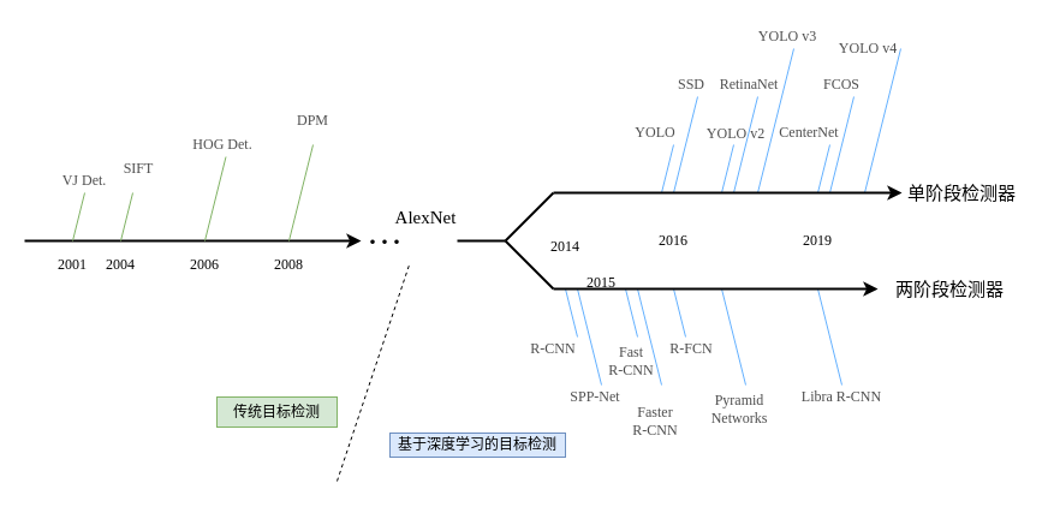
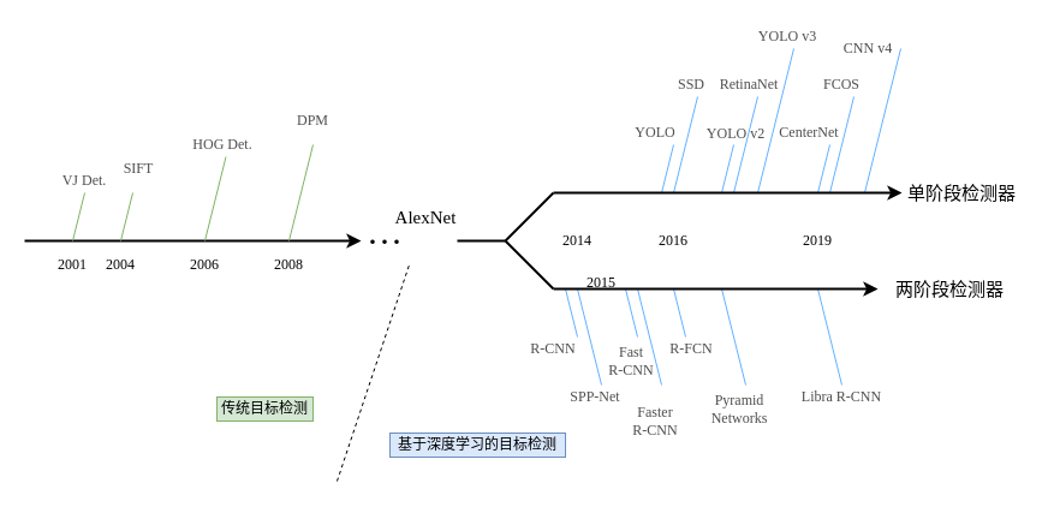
  <mxCell id="0" />
  <mxCell id="1" parent="0" />
  <mxCell id="2" value="" style="endArrow=none;html=1;strokeColor=#66B2FF;strokeWidth=1;fontSize=13;fontColor=#4D4D4D;fontFamily=Source Sans Pro;fontSource=https%3A%2F%2Ffonts.googleapis.com%2Fcss%3Ffamily%3DSource%2BSans%2BPro;" parent="1" edge="1"><mxGeometry width="50" height="50" relative="1" as="geometry"><mxPoint x="550" y="160" as="sourcePoint" /><mxPoint x="560" y="120" as="targetPoint" /></mxGeometry></mxCell>
  <mxCell id="3" value="" style="endArrow=none;html=1;strokeColor=#66B2FF;strokeWidth=1;fontSize=13;fontColor=#4D4D4D;fontFamily=Source Sans Pro;fontSource=https%3A%2F%2Ffonts.googleapis.com%2Fcss%3Ffamily%3DSource%2BSans%2BPro;" parent="1" edge="1"><mxGeometry width="50" height="50" relative="1" as="geometry"><mxPoint x="560" y="160" as="sourcePoint" /><mxPoint x="580" y="80" as="targetPoint" /></mxGeometry></mxCell>
  <mxCell id="4" value="" style="endArrow=none;html=1;strokeColor=#66B2FF;strokeWidth=1;fontSize=13;fontColor=#4D4D4D;fontFamily=Source Sans Pro;fontSource=https%3A%2F%2Ffonts.googleapis.com%2Fcss%3Ffamily%3DSource%2BSans%2BPro;" parent="1" edge="1"><mxGeometry width="50" height="50" relative="1" as="geometry"><mxPoint x="600" y="160" as="sourcePoint" /><mxPoint x="610" y="120" as="targetPoint" /></mxGeometry></mxCell>
  <mxCell id="5" value="" style="endArrow=none;html=1;strokeColor=#66B2FF;strokeWidth=1;fontSize=13;fontColor=#4D4D4D;fontFamily=Source Sans Pro;fontSource=https%3A%2F%2Ffonts.googleapis.com%2Fcss%3Ffamily%3DSource%2BSans%2BPro;" parent="1" edge="1"><mxGeometry width="50" height="50" relative="1" as="geometry"><mxPoint x="610" y="160" as="sourcePoint" /><mxPoint x="630" y="80" as="targetPoint" /></mxGeometry></mxCell>
  <mxCell id="6" value="" style="endArrow=none;html=1;strokeColor=#66B2FF;strokeWidth=1;fontSize=13;fontColor=#4D4D4D;fontFamily=Source Sans Pro;fontSource=https%3A%2F%2Ffonts.googleapis.com%2Fcss%3Ffamily%3DSource%2BSans%2BPro;" parent="1" edge="1"><mxGeometry width="50" height="50" relative="1" as="geometry"><mxPoint x="630" y="160" as="sourcePoint" /><mxPoint x="660" y="40" as="targetPoint" /></mxGeometry></mxCell>
  <mxCell id="7" value="" style="endArrow=none;html=1;strokeColor=#66B2FF;strokeWidth=1;fontSize=13;fontColor=#4D4D4D;fontFamily=Source Sans Pro;fontSource=https%3A%2F%2Ffonts.googleapis.com%2Fcss%3Ffamily%3DSource%2BSans%2BPro;" parent="1" edge="1"><mxGeometry width="50" height="50" relative="1" as="geometry"><mxPoint x="680" y="160" as="sourcePoint" /><mxPoint x="690" y="120" as="targetPoint" /></mxGeometry></mxCell>
  <mxCell id="8" value="" style="endArrow=none;html=1;strokeColor=#66B2FF;strokeWidth=1;fontSize=13;fontColor=#4D4D4D;fontFamily=Source Sans Pro;fontSource=https%3A%2F%2Ffonts.googleapis.com%2Fcss%3Ffamily%3DSource%2BSans%2BPro;" parent="1" edge="1"><mxGeometry width="50" height="50" relative="1" as="geometry"><mxPoint x="690" y="160" as="sourcePoint" /><mxPoint x="710" y="80" as="targetPoint" /></mxGeometry></mxCell>
  <mxCell id="9" value="" style="endArrow=none;html=1;strokeColor=#66B2FF;strokeWidth=1;fontSize=13;fontColor=#4D4D4D;fontFamily=Source Sans Pro;fontSource=https%3A%2F%2Ffonts.googleapis.com%2Fcss%3Ffamily%3DSource%2BSans%2BPro;" parent="1" edge="1"><mxGeometry width="50" height="50" relative="1" as="geometry"><mxPoint x="719" y="160" as="sourcePoint" /><mxPoint x="749" y="40" as="targetPoint" /></mxGeometry></mxCell>
  <mxCell id="10" value="" style="endArrow=none;html=1;strokeWidth=1;fontSize=30;strokeColor=#66B2FF;fontFamily=Source Sans Pro;fontSource=https%3A%2F%2Ffonts.googleapis.com%2Fcss%3Ffamily%3DSource%2BSans%2BPro;" parent="1" edge="1"><mxGeometry width="50" height="50" relative="1" as="geometry"><mxPoint x="500" y="320" as="sourcePoint" /><mxPoint x="480" y="240" as="targetPoint" /></mxGeometry></mxCell>
  <mxCell id="11" value="" style="endArrow=none;html=1;strokeWidth=1;fontSize=30;strokeColor=#66B2FF;fontFamily=Source Sans Pro;fontSource=https%3A%2F%2Ffonts.googleapis.com%2Fcss%3Ffamily%3DSource%2BSans%2BPro;" parent="1" edge="1"><mxGeometry width="50" height="50" relative="1" as="geometry"><mxPoint x="480" y="280" as="sourcePoint" /><mxPoint x="470" y="240" as="targetPoint" /></mxGeometry></mxCell>
  <mxCell id="12" value="" style="endArrow=none;html=1;strokeWidth=1;fontSize=30;strokeColor=#66B2FF;fontFamily=Source Sans Pro;fontSource=https%3A%2F%2Ffonts.googleapis.com%2Fcss%3Ffamily%3DSource%2BSans%2BPro;" parent="1" edge="1"><mxGeometry width="50" height="50" relative="1" as="geometry"><mxPoint x="550" y="320" as="sourcePoint" /><mxPoint x="530" y="240" as="targetPoint" /></mxGeometry></mxCell>
  <mxCell id="13" value="" style="endArrow=none;html=1;strokeWidth=1;fontSize=30;strokeColor=#66B2FF;fontFamily=Source Sans Pro;fontSource=https%3A%2F%2Ffonts.googleapis.com%2Fcss%3Ffamily%3DSource%2BSans%2BPro;" parent="1" edge="1"><mxGeometry width="50" height="50" relative="1" as="geometry"><mxPoint x="530" y="280" as="sourcePoint" /><mxPoint x="520" y="240" as="targetPoint" /></mxGeometry></mxCell>
  <mxCell id="14" value="" style="endArrow=none;html=1;strokeWidth=1;fontSize=30;strokeColor=#66B2FF;fontFamily=Source Sans Pro;fontSource=https%3A%2F%2Ffonts.googleapis.com%2Fcss%3Ffamily%3DSource%2BSans%2BPro;" parent="1" edge="1"><mxGeometry width="50" height="50" relative="1" as="geometry"><mxPoint x="570" y="280" as="sourcePoint" /><mxPoint x="560" y="240" as="targetPoint" /></mxGeometry></mxCell>
  <mxCell id="15" value="" style="endArrow=none;html=1;strokeWidth=1;fontSize=30;strokeColor=#66B2FF;fontFamily=Source Sans Pro;fontSource=https%3A%2F%2Ffonts.googleapis.com%2Fcss%3Ffamily%3DSource%2BSans%2BPro;" parent="1" edge="1"><mxGeometry width="50" height="50" relative="1" as="geometry"><mxPoint x="620" y="320" as="sourcePoint" /><mxPoint x="600" y="240" as="targetPoint" /></mxGeometry></mxCell>
  <mxCell id="16" value="" style="endArrow=none;html=1;strokeWidth=1;fontSize=30;strokeColor=#66B2FF;fontFamily=Source Sans Pro;fontSource=https%3A%2F%2Ffonts.googleapis.com%2Fcss%3Ffamily%3DSource%2BSans%2BPro;" parent="1" edge="1"><mxGeometry width="50" height="50" relative="1" as="geometry"><mxPoint x="700" y="320" as="sourcePoint" /><mxPoint x="680" y="240" as="targetPoint" /></mxGeometry></mxCell>
  <mxCell id="17" value="" style="endArrow=classic;html=1;fontSize=12;strokeWidth=2;fontFamily=Source Sans Pro;fontSource=https%3A%2F%2Ffonts.googleapis.com%2Fcss%3Ffamily%3DSource%2BSans%2BPro;" parent="1" edge="1"><mxGeometry width="50" height="50" relative="1" as="geometry"><mxPoint x="20" y="200" as="sourcePoint" /><mxPoint x="300" y="200" as="targetPoint" /></mxGeometry></mxCell>
  <mxCell id="18" value="" style="endArrow=none;html=1;fontSize=12;strokeWidth=2;fontFamily=Source Sans Pro;fontSource=https%3A%2F%2Ffonts.googleapis.com%2Fcss%3Ffamily%3DSource%2BSans%2BPro;" parent="1" edge="1"><mxGeometry width="50" height="50" relative="1" as="geometry"><mxPoint x="380" y="200" as="sourcePoint" /><mxPoint x="420" y="200" as="targetPoint" /></mxGeometry></mxCell>
  <mxCell id="19" value="" style="endArrow=none;html=1;fontSize=12;strokeWidth=2;fontFamily=Source Sans Pro;fontSource=https%3A%2F%2Ffonts.googleapis.com%2Fcss%3Ffamily%3DSource%2BSans%2BPro;" parent="1" edge="1"><mxGeometry width="50" height="50" relative="1" as="geometry"><mxPoint x="420" y="200" as="sourcePoint" /><mxPoint x="460" y="160" as="targetPoint" /></mxGeometry></mxCell>
  <mxCell id="20" value="" style="endArrow=none;html=1;fontSize=12;strokeWidth=2;fontFamily=Source Sans Pro;fontSource=https%3A%2F%2Ffonts.googleapis.com%2Fcss%3Ffamily%3DSource%2BSans%2BPro;" parent="1" edge="1"><mxGeometry width="50" height="50" relative="1" as="geometry"><mxPoint x="420" y="200" as="sourcePoint" /><mxPoint x="460" y="240" as="targetPoint" /></mxGeometry></mxCell>
  <mxCell id="21" value="" style="endArrow=classic;html=1;fontSize=12;strokeWidth=2;fontFamily=Source Sans Pro;fontSource=https%3A%2F%2Ffonts.googleapis.com%2Fcss%3Ffamily%3DSource%2BSans%2BPro;" parent="1" edge="1"><mxGeometry width="50" height="50" relative="1" as="geometry"><mxPoint x="460" y="160" as="sourcePoint" /><mxPoint x="750" y="160" as="targetPoint" /></mxGeometry></mxCell>
  <mxCell id="22" value="" style="endArrow=classic;html=1;fontSize=12;strokeWidth=2;fontFamily=Source Sans Pro;fontSource=https%3A%2F%2Ffonts.googleapis.com%2Fcss%3Ffamily%3DSource%2BSans%2BPro;" parent="1" edge="1"><mxGeometry width="50" height="50" relative="1" as="geometry"><mxPoint x="460" y="240" as="sourcePoint" /><mxPoint x="730" y="240" as="targetPoint" /></mxGeometry></mxCell>
  <mxCell id="23" value="2001" style="text;html=1;strokeColor=none;fillColor=none;align=center;verticalAlign=middle;whiteSpace=wrap;rounded=0;fontSize=12;strokeWidth=2;fontFamily=Source Sans Pro;fontSource=https%3A%2F%2Ffonts.googleapis.com%2Fcss%3Ffamily%3DSource%2BSans%2BPro;" parent="1" vertex="1"><mxGeometry x="40" y="210" width="40" height="20" as="geometry" /></mxCell>
  <mxCell id="24" value="2004" style="text;html=1;strokeColor=none;fillColor=none;align=center;verticalAlign=middle;whiteSpace=wrap;rounded=0;fontSize=12;strokeWidth=2;fontFamily=Source Sans Pro;fontSource=https%3A%2F%2Ffonts.googleapis.com%2Fcss%3Ffamily%3DSource%2BSans%2BPro;" parent="1" vertex="1"><mxGeometry x="80" y="210" width="40" height="20" as="geometry" /></mxCell>
  <mxCell id="25" value="2006" style="text;html=1;strokeColor=none;fillColor=none;align=center;verticalAlign=middle;whiteSpace=wrap;rounded=0;fontSize=12;strokeWidth=2;fontFamily=Source Sans Pro;fontSource=https%3A%2F%2Ffonts.googleapis.com%2Fcss%3Ffamily%3DSource%2BSans%2BPro;" parent="1" vertex="1"><mxGeometry x="150" y="210" width="40" height="20" as="geometry" /></mxCell>
  <mxCell id="26" value="2008" style="text;html=1;strokeColor=none;fillColor=none;align=center;verticalAlign=middle;whiteSpace=wrap;rounded=0;fontSize=12;strokeWidth=2;fontFamily=Source Sans Pro;fontSource=https%3A%2F%2Ffonts.googleapis.com%2Fcss%3Ffamily%3DSource%2BSans%2BPro;" parent="1" vertex="1"><mxGeometry x="220" y="210" width="40" height="20" as="geometry" /></mxCell>
  <mxCell id="27" value="" style="endArrow=none;html=1;fontSize=12;strokeWidth=1;fontColor=#4D4D4D;fontFamily=Source Sans Pro;fontSource=https%3A%2F%2Ffonts.googleapis.com%2Fcss%3Ffamily%3DSource%2BSans%2BPro;fillColor=#d5e8d4;strokeColor=#82b366;" parent="1" edge="1"><mxGeometry width="50" height="50" relative="1" as="geometry"><mxPoint x="60" y="200" as="sourcePoint" /><mxPoint x="70" y="160" as="targetPoint" /></mxGeometry></mxCell>
  <mxCell id="28" value="" style="endArrow=none;html=1;fontSize=12;strokeWidth=1;fontColor=#4D4D4D;fontFamily=Source Sans Pro;fontSource=https%3A%2F%2Ffonts.googleapis.com%2Fcss%3Ffamily%3DSource%2BSans%2BPro;fillColor=#d5e8d4;strokeColor=#82b366;" parent="1" edge="1"><mxGeometry width="50" height="50" relative="1" as="geometry"><mxPoint x="100" y="200" as="sourcePoint" /><mxPoint x="110" y="160" as="targetPoint" /></mxGeometry></mxCell>
  <mxCell id="29" value="" style="endArrow=none;html=1;fontSize=12;strokeWidth=1;fontColor=#4D4D4D;fontFamily=Source Sans Pro;fontSource=https%3A%2F%2Ffonts.googleapis.com%2Fcss%3Ffamily%3DSource%2BSans%2BPro;fillColor=#d5e8d4;strokeColor=#82b366;" parent="1" edge="1"><mxGeometry width="50" height="50" relative="1" as="geometry"><mxPoint x="170" y="200" as="sourcePoint" /><mxPoint x="187.5" y="130" as="targetPoint" /></mxGeometry></mxCell>
  <mxCell id="30" value="" style="endArrow=none;html=1;fontSize=12;strokeWidth=1;fontColor=#4D4D4D;fontFamily=Source Sans Pro;fontSource=https%3A%2F%2Ffonts.googleapis.com%2Fcss%3Ffamily%3DSource%2BSans%2BPro;fillColor=#d5e8d4;strokeColor=#82b366;" parent="1" edge="1"><mxGeometry width="50" height="50" relative="1" as="geometry"><mxPoint x="240" y="200" as="sourcePoint" /><mxPoint x="260" y="120" as="targetPoint" /></mxGeometry></mxCell>
  <mxCell id="31" value="VJ Det." style="text;html=1;strokeColor=none;fillColor=none;align=center;verticalAlign=middle;whiteSpace=wrap;rounded=0;fontSize=12;strokeWidth=2;fontColor=#4D4D4D;fontFamily=Source Sans Pro;fontSource=https%3A%2F%2Ffonts.googleapis.com%2Fcss%3Ffamily%3DSource%2BSans%2BPro;" parent="1" vertex="1"><mxGeometry x="40" y="140" width="60" height="20" as="geometry" /></mxCell>
  <mxCell id="32" value="SIFT" style="text;html=1;strokeColor=none;fillColor=none;align=center;verticalAlign=middle;whiteSpace=wrap;rounded=0;fontSize=12;strokeWidth=2;fontColor=#4D4D4D;fontFamily=Source Sans Pro;fontSource=https%3A%2F%2Ffonts.googleapis.com%2Fcss%3Ffamily%3DSource%2BSans%2BPro;" parent="1" vertex="1"><mxGeometry x="90" y="130" width="50" height="20" as="geometry" /></mxCell>
  <mxCell id="33" value="HOG Det." style="text;html=1;strokeColor=none;fillColor=none;align=center;verticalAlign=middle;whiteSpace=wrap;rounded=0;fontSize=12;strokeWidth=2;fontColor=#4D4D4D;fontFamily=Source Sans Pro;fontSource=https%3A%2F%2Ffonts.googleapis.com%2Fcss%3Ffamily%3DSource%2BSans%2BPro;" parent="1" vertex="1"><mxGeometry x="150" y="110" width="70" height="20" as="geometry" /></mxCell>
  <mxCell id="34" value="DPM" style="text;html=1;strokeColor=none;fillColor=none;align=center;verticalAlign=middle;whiteSpace=wrap;rounded=0;fontSize=12;strokeWidth=2;fontColor=#4D4D4D;fontFamily=Source Sans Pro;fontSource=https%3A%2F%2Ffonts.googleapis.com%2Fcss%3Ffamily%3DSource%2BSans%2BPro;" parent="1" vertex="1"><mxGeometry x="230" y="90" width="60" height="20" as="geometry" /></mxCell>
  <mxCell id="35" value="AlexNet" style="text;html=1;strokeColor=none;fillColor=none;align=center;verticalAlign=middle;whiteSpace=wrap;rounded=0;fontSize=15;strokeWidth=2;fontFamily=Source Sans Pro;fontSource=https%3A%2F%2Ffonts.googleapis.com%2Fcss%3Ffamily%3DSource%2BSans%2BPro;" parent="1" vertex="1"><mxGeometry x="324" y="170" width="60" height="20" as="geometry" /></mxCell>
  <mxCell id="36" value="···" style="text;html=1;strokeColor=none;fillColor=none;align=center;verticalAlign=middle;whiteSpace=wrap;rounded=0;fontSize=30;strokeWidth=2;fontFamily=Source Sans Pro;fontSource=https%3A%2F%2Ffonts.googleapis.com%2Fcss%3Ffamily%3DSource%2BSans%2BPro;" parent="1" vertex="1"><mxGeometry x="300" y="190" width="40" height="20" as="geometry" /></mxCell>
  <mxCell id="37" value="单阶段检测器" style="text;html=1;strokeColor=none;fillColor=none;align=center;verticalAlign=middle;whiteSpace=wrap;rounded=0;fontSize=15;strokeWidth=2;fontFamily=Source Sans Pro;fontSource=https%3A%2F%2Ffonts.googleapis.com%2Fcss%3Ffamily%3DSource%2BSans%2BPro;" parent="1" vertex="1"><mxGeometry x="750" y="150" width="100" height="20" as="geometry" /></mxCell>
  <mxCell id="38" value="两阶段检测器" style="text;html=1;strokeColor=none;fillColor=none;align=center;verticalAlign=middle;whiteSpace=wrap;rounded=0;fontSize=15;strokeWidth=2;fontFamily=Source Sans Pro;fontSource=https%3A%2F%2Ffonts.googleapis.com%2Fcss%3Ffamily%3DSource%2BSans%2BPro;" parent="1" vertex="1"><mxGeometry x="740" y="230" width="100" height="20" as="geometry" /></mxCell>
- <mxCell id="39" value="2014" style="text;html=1;strokeColor=none;fillColor=none;align=center;verticalAlign=middle;whiteSpace=wrap;rounded=0;fontSize=12;strokeWidth=2;fontFamily=Source Sans Pro;fontSource=https%3A%2F%2Ffonts.googleapis.com%2Fcss%3Ffamily%3DSource%2BSans%2BPro;" parent="1" vertex="1"><mxGeometry x="450" y="195" width="40" height="20" as="geometry" /></mxCell>
+ <mxCell id="39" value="2014" style="text;html=1;strokeColor=none;fillColor=none;align=center;verticalAlign=middle;whiteSpace=wrap;rounded=0;fontSize=12;strokeWidth=2;fontFamily=Source Sans Pro;fontSource=https%3A%2F%2Ffonts.googleapis.com%2Fcss%3Ffamily%3DSource%2BSans%2BPro;" parent="1" vertex="1"><mxGeometry x="460" y="190" width="40" height="20" as="geometry" /></mxCell>
  <mxCell id="40" value="2015" style="text;html=1;strokeColor=none;fillColor=none;align=center;verticalAlign=middle;whiteSpace=wrap;rounded=0;fontSize=12;strokeWidth=2;fontFamily=Source Sans Pro;fontSource=https%3A%2F%2Ffonts.googleapis.com%2Fcss%3Ffamily%3DSource%2BSans%2BPro;" parent="1" vertex="1"><mxGeometry x="480" y="225" width="40" height="20" as="geometry" /></mxCell>
  <mxCell id="41" value="2016" style="text;html=1;strokeColor=none;fillColor=none;align=center;verticalAlign=middle;whiteSpace=wrap;rounded=0;fontSize=12;strokeWidth=2;fontFamily=Source Sans Pro;fontSource=https%3A%2F%2Ffonts.googleapis.com%2Fcss%3Ffamily%3DSource%2BSans%2BPro;" parent="1" vertex="1"><mxGeometry x="540" y="190" width="40" height="20" as="geometry" /></mxCell>
  <mxCell id="42" value="2019" style="text;html=1;strokeColor=none;fillColor=none;align=center;verticalAlign=middle;whiteSpace=wrap;rounded=0;fontSize=12;strokeWidth=2;fontFamily=Source Sans Pro;fontSource=https%3A%2F%2Ffonts.googleapis.com%2Fcss%3Ffamily%3DSource%2BSans%2BPro;" parent="1" vertex="1"><mxGeometry x="660" y="190" width="40" height="20" as="geometry" /></mxCell>
  <mxCell id="43" value="R-CNN" style="text;html=1;strokeColor=none;fillColor=none;align=center;verticalAlign=middle;whiteSpace=wrap;rounded=0;fontSize=12;strokeWidth=2;fontColor=#4D4D4D;fontFamily=Source Sans Pro;fontSource=https%3A%2F%2Ffonts.googleapis.com%2Fcss%3Ffamily%3DSource%2BSans%2BPro;" parent="1" vertex="1"><mxGeometry x="430" y="280" width="60" height="20" as="geometry" /></mxCell>
  <mxCell id="44" value="SPP-Net" style="text;html=1;strokeColor=none;fillColor=none;align=center;verticalAlign=middle;whiteSpace=wrap;rounded=0;fontSize=12;strokeWidth=2;fontColor=#4D4D4D;fontFamily=Source Sans Pro;fontSource=https%3A%2F%2Ffonts.googleapis.com%2Fcss%3Ffamily%3DSource%2BSans%2BPro;" parent="1" vertex="1"><mxGeometry x="460" y="320" width="70" height="20" as="geometry" /></mxCell>
  <mxCell id="45" value="Fast&lt;br style=&quot;font-size: 12px;&quot;&gt;R-CNN" style="text;html=1;strokeColor=none;fillColor=none;align=center;verticalAlign=middle;whiteSpace=wrap;rounded=0;fontSize=12;strokeWidth=2;fontColor=#4D4D4D;fontFamily=Source Sans Pro;fontSource=https%3A%2F%2Ffonts.googleapis.com%2Fcss%3Ffamily%3DSource%2BSans%2BPro;" parent="1" vertex="1"><mxGeometry x="490" y="290" width="70" height="20" as="geometry" /></mxCell>
  <mxCell id="46" value="Faster&lt;br style=&quot;font-size: 12px;&quot;&gt;R-CNN" style="text;html=1;strokeColor=none;fillColor=none;align=center;verticalAlign=middle;whiteSpace=wrap;rounded=0;fontSize=12;strokeWidth=2;fontColor=#4D4D4D;fontFamily=Source Sans Pro;fontSource=https%3A%2F%2Ffonts.googleapis.com%2Fcss%3Ffamily%3DSource%2BSans%2BPro;" parent="1" vertex="1"><mxGeometry x="510" y="340" width="70" height="20" as="geometry" /></mxCell>
  <mxCell id="47" value="R-FCN" style="text;html=1;strokeColor=none;fillColor=none;align=center;verticalAlign=middle;whiteSpace=wrap;rounded=0;fontSize=12;strokeWidth=2;fontColor=#4D4D4D;fontFamily=Source Sans Pro;fontSource=https%3A%2F%2Ffonts.googleapis.com%2Fcss%3Ffamily%3DSource%2BSans%2BPro;" parent="1" vertex="1"><mxGeometry x="540" y="280" width="70" height="20" as="geometry" /></mxCell>
  <mxCell id="48" value="Pyramid Networks" style="text;html=1;strokeColor=none;fillColor=none;align=center;verticalAlign=middle;whiteSpace=wrap;rounded=0;fontSize=12;strokeWidth=2;fontColor=#4D4D4D;fontFamily=Source Sans Pro;fontSource=https%3A%2F%2Ffonts.googleapis.com%2Fcss%3Ffamily%3DSource%2BSans%2BPro;" parent="1" vertex="1"><mxGeometry x="580" y="330" width="70" height="20" as="geometry" /></mxCell>
  <mxCell id="49" value="Libra R-CNN" style="text;html=1;strokeColor=none;fillColor=none;align=center;verticalAlign=middle;whiteSpace=wrap;rounded=0;fontSize=12;strokeWidth=2;fontColor=#4D4D4D;fontFamily=Source Sans Pro;fontSource=https%3A%2F%2Ffonts.googleapis.com%2Fcss%3Ffamily%3DSource%2BSans%2BPro;" parent="1" vertex="1"><mxGeometry x="660" y="320" width="80" height="20" as="geometry" /></mxCell>
  <mxCell id="50" value="YOLO" style="text;html=1;strokeColor=none;fillColor=none;align=center;verticalAlign=middle;whiteSpace=wrap;rounded=0;fontSize=12;strokeWidth=2;fontColor=#4D4D4D;fontFamily=Source Sans Pro;fontSource=https%3A%2F%2Ffonts.googleapis.com%2Fcss%3Ffamily%3DSource%2BSans%2BPro;" parent="1" vertex="1"><mxGeometry x="510" y="100" width="70" height="20" as="geometry" /></mxCell>
  <mxCell id="51" value="SSD" style="text;html=1;strokeColor=none;fillColor=none;align=center;verticalAlign=middle;whiteSpace=wrap;rounded=0;fontSize=12;strokeWidth=2;fontColor=#4D4D4D;fontFamily=Source Sans Pro;fontSource=https%3A%2F%2Ffonts.googleapis.com%2Fcss%3Ffamily%3DSource%2BSans%2BPro;" parent="1" vertex="1"><mxGeometry x="540" y="60" width="70" height="20" as="geometry" /></mxCell>
  <mxCell id="52" value="YOLO v2" style="text;html=1;strokeColor=none;fillColor=none;align=center;verticalAlign=middle;whiteSpace=wrap;rounded=0;fontSize=12;strokeWidth=2;fontColor=#4D4D4D;fontFamily=Source Sans Pro;fontSource=https%3A%2F%2Ffonts.googleapis.com%2Fcss%3Ffamily%3DSource%2BSans%2BPro;" parent="1" vertex="1"><mxGeometry x="577" y="101" width="70" height="20" as="geometry" /></mxCell>
  <mxCell id="53" value="RetinaNet" style="text;html=1;strokeColor=none;fillColor=none;align=center;verticalAlign=middle;whiteSpace=wrap;rounded=0;fontSize=12;strokeWidth=2;fontColor=#4D4D4D;fontFamily=Source Sans Pro;fontSource=https%3A%2F%2Ffonts.googleapis.com%2Fcss%3Ffamily%3DSource%2BSans%2BPro;" parent="1" vertex="1"><mxGeometry x="588" y="60" width="70" height="20" as="geometry" /></mxCell>
  <mxCell id="54" value="YOLO v3" style="text;html=1;strokeColor=none;fillColor=none;align=center;verticalAlign=middle;whiteSpace=wrap;rounded=0;fontSize=12;strokeWidth=2;fontColor=#4D4D4D;fontFamily=Source Sans Pro;fontSource=https%3A%2F%2Ffonts.googleapis.com%2Fcss%3Ffamily%3DSource%2BSans%2BPro;" parent="1" vertex="1"><mxGeometry x="620" y="20" width="70" height="20" as="geometry" /></mxCell>
  <mxCell id="55" value="CenterNet" style="text;html=1;strokeColor=none;fillColor=none;align=center;verticalAlign=middle;whiteSpace=wrap;rounded=0;fontSize=12;strokeWidth=2;fontColor=#4D4D4D;fontFamily=Source Sans Pro;fontSource=https%3A%2F%2Ffonts.googleapis.com%2Fcss%3Ffamily%3DSource%2BSans%2BPro;" parent="1" vertex="1"><mxGeometry x="638" y="100" width="70" height="20" as="geometry" /></mxCell>
  <mxCell id="56" value="FCOS" style="text;html=1;strokeColor=none;fillColor=none;align=center;verticalAlign=middle;whiteSpace=wrap;rounded=0;fontSize=12;strokeWidth=2;fontColor=#4D4D4D;fontFamily=Source Sans Pro;fontSource=https%3A%2F%2Ffonts.googleapis.com%2Fcss%3Ffamily%3DSource%2BSans%2BPro;" parent="1" vertex="1"><mxGeometry x="665" y="60" width="70" height="20" as="geometry" /></mxCell>
- <mxCell id="57" value="YOLO v4" style="text;html=1;strokeColor=none;fillColor=none;align=center;verticalAlign=middle;whiteSpace=wrap;rounded=0;fontSize=12;strokeWidth=2;fontColor=#4D4D4D;fontFamily=Source Sans Pro;fontSource=https%3A%2F%2Ffonts.googleapis.com%2Fcss%3Ffamily%3DSource%2BSans%2BPro;" parent="1" vertex="1"><mxGeometry x="687" y="30" width="70" height="20" as="geometry" /></mxCell>
+ <mxCell id="57" value="CNN v4" style="text;html=1;strokeColor=none;fillColor=none;align=center;verticalAlign=middle;whiteSpace=wrap;rounded=0;fontSize=12;strokeWidth=2;fontColor=#4D4D4D;fontFamily=Source Sans Pro;fontSource=https%3A%2F%2Ffonts.googleapis.com%2Fcss%3Ffamily%3DSource%2BSans%2BPro;" parent="1" vertex="1"><mxGeometry x="687" y="30" width="70" height="20" as="geometry" /></mxCell>
  <mxCell id="58" value="" style="endArrow=none;dashed=1;html=1;strokeWidth=1;fontSize=12;fontFamily=Source Sans Pro;fontSource=https%3A%2F%2Ffonts.googleapis.com%2Fcss%3Ffamily%3DSource%2BSans%2BPro;" parent="1" edge="1"><mxGeometry width="50" height="50" relative="1" as="geometry"><mxPoint x="280" y="400" as="sourcePoint" /><mxPoint x="340" y="220" as="targetPoint" /></mxGeometry></mxCell>
- <mxCell id="59" value="传统目标检测" style="text;html=1;align=center;verticalAlign=middle;whiteSpace=wrap;rounded=0;fontSize=12;fillColor=#d5e8d4;strokeColor=#82b366;fontFamily=Noto Sans SC;fontSource=https%3A%2F%2Ffonts.googleapis.com%2Fcss%3Ffamily%3DNoto%2BSans%2BSC;" parent="1" vertex="1"><mxGeometry x="180" y="330" width="100" height="25" as="geometry" /></mxCell>
+ <mxCell id="59" value="传统目标检测" style="text;html=1;align=center;verticalAlign=middle;whiteSpace=wrap;rounded=0;fontSize=12;fillColor=#d5e8d4;strokeColor=#82b366;fontFamily=Noto Sans SC;fontSource=https%3A%2F%2Ffonts.googleapis.com%2Fcss%3Ffamily%3DNoto%2BSans%2BSC;" parent="1" vertex="1"><mxGeometry x="180" y="330" width="80" height="20" as="geometry" /></mxCell>
  <mxCell id="60" value="基于深度学习的目标检测" style="text;html=1;strokeColor=#6c8ebf;fillColor=#dae8fc;align=center;verticalAlign=middle;whiteSpace=wrap;rounded=0;fontSize=12;fontFamily=Noto Sans SC;fontSource=https%3A%2F%2Ffonts.googleapis.com%2Fcss%3Ffamily%3DNoto%2BSans%2BSC;" parent="1" vertex="1"><mxGeometry x="324" y="360" width="146" height="20" as="geometry" /></mxCell>
